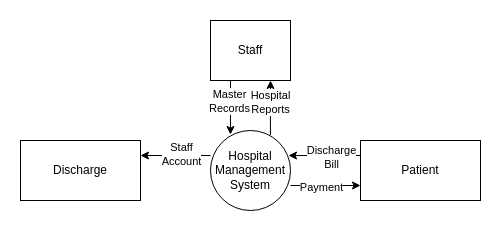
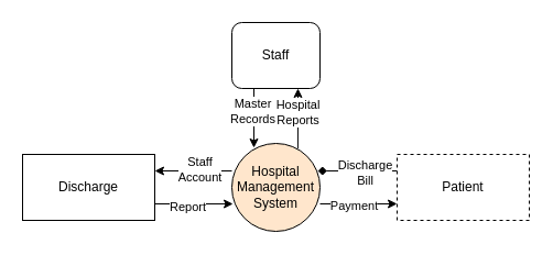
  <mxCell id="0" />
  <mxCell id="1" parent="0" />
- <mxCell id="2" value="Hospital Management System" style="ellipse;whiteSpace=wrap;html=1;aspect=fixed;" vertex="1" parent="1"><mxGeometry x="210" y="130" width="80" height="80" as="geometry" /></mxCell>
+ <mxCell id="2" value="Hospital Management System" style="ellipse;whiteSpace=wrap;html=1;aspect=fixed;fillColor=#ffe6cc;" vertex="1" parent="1"><mxGeometry x="210" y="130" width="80" height="80" as="geometry" /></mxCell>
+ <mxCell id="3" style="edgeStyle=none;rounded=0;orthogonalLoop=1;jettySize=auto;html=1;exitX=1;exitY=0.75;exitDx=0;exitDy=0;entryX=0.013;entryY=0.688;entryDx=0;entryDy=0;entryPerimeter=0;" edge="1" parent="1" source="5" target="2"><mxGeometry relative="1" as="geometry" /></mxCell>
+ <mxCell id="4" value="Report" style="edgeLabel;html=1;align=center;verticalAlign=middle;resizable=0;points=[];" vertex="1" connectable="0" parent="3"><mxGeometry x="-0.487" y="-2" relative="1" as="geometry"><mxPoint x="12" as="offset" /></mxGeometry></mxCell>
  <mxCell id="5" value="Discharge" style="rounded=0;whiteSpace=wrap;html=1;" vertex="1" parent="1"><mxGeometry x="20" y="140" width="120" height="60" as="geometry" /></mxCell>
- <mxCell id="6" style="edgeStyle=none;rounded=0;orthogonalLoop=1;jettySize=auto;html=1;exitX=0;exitY=0.25;exitDx=0;exitDy=0;entryX=0.975;entryY=0.313;entryDx=0;entryDy=0;entryPerimeter=0;" edge="1" parent="1" source="8" target="2"><mxGeometry relative="1" as="geometry" /></mxCell>
+ <mxCell id="6" style="edgeStyle=none;rounded=0;orthogonalLoop=1;jettySize=auto;html=1;exitX=0;exitY=0.25;exitDx=0;exitDy=0;entryX=0.975;entryY=0.313;entryDx=0;entryDy=0;entryPerimeter=0;endArrow=diamond;" edge="1" parent="1" source="8" target="2"><mxGeometry relative="1" as="geometry" /></mxCell>
  <mxCell id="7" value="Discharge &lt;br&gt;Bill" style="edgeLabel;html=1;align=center;verticalAlign=middle;resizable=0;points=[];" vertex="1" connectable="0" parent="6"><mxGeometry x="-0.179" y="1" relative="1" as="geometry"><mxPoint as="offset" /></mxGeometry></mxCell>
- <mxCell id="8" value="Patient" style="rounded=0;whiteSpace=wrap;html=1;" vertex="1" parent="1"><mxGeometry x="360" y="140" width="120" height="60" as="geometry" /></mxCell>
+ <mxCell id="8" value="Patient" style="rounded=0;whiteSpace=wrap;html=1;dashed=1;" vertex="1" parent="1"><mxGeometry x="360" y="140" width="120" height="60" as="geometry" /></mxCell>
  <mxCell id="9" style="edgeStyle=none;rounded=0;orthogonalLoop=1;jettySize=auto;html=1;exitX=0.25;exitY=1;exitDx=0;exitDy=0;entryX=0.25;entryY=0.05;entryDx=0;entryDy=0;entryPerimeter=0;" edge="1" parent="1" source="11" target="2"><mxGeometry relative="1" as="geometry" /></mxCell>
  <mxCell id="10" value="Master &lt;br&gt;Records" style="edgeLabel;html=1;align=center;verticalAlign=middle;resizable=0;points=[];" vertex="1" connectable="0" parent="9"><mxGeometry x="-0.481" y="-2" relative="1" as="geometry"><mxPoint y="6" as="offset" /></mxGeometry></mxCell>
- <mxCell id="11" value="Staff" style="rounded=0;whiteSpace=wrap;html=1;" vertex="1" parent="1"><mxGeometry x="210" y="20" width="80" height="60" as="geometry" /></mxCell>
+ <mxCell id="11" value="Staff" style="whiteSpace=wrap;html=1;rounded=1;" vertex="1" parent="1"><mxGeometry x="210" y="20" width="80" height="60" as="geometry" /></mxCell>
  <mxCell id="12" value="" style="endArrow=classic;html=1;rounded=0;" edge="1" parent="1"><mxGeometry width="50" height="50" relative="1" as="geometry"><mxPoint x="210" y="155" as="sourcePoint" /><mxPoint x="140" y="155" as="targetPoint" /></mxGeometry></mxCell>
  <mxCell id="13" value="Staff &lt;br&gt;Account" style="edgeLabel;html=1;align=center;verticalAlign=middle;resizable=0;points=[];" vertex="1" connectable="0" parent="12"><mxGeometry x="-0.251" y="-2" relative="1" as="geometry"><mxPoint x="-4" as="offset" /></mxGeometry></mxCell>
  <mxCell id="14" value="" style="endArrow=classic;html=1;rounded=0;entryX=0;entryY=0.75;entryDx=0;entryDy=0;" edge="1" parent="1" target="8"><mxGeometry width="50" height="50" relative="1" as="geometry"><mxPoint x="290" y="185" as="sourcePoint" /><mxPoint x="350" y="182" as="targetPoint" /></mxGeometry></mxCell>
  <mxCell id="15" value="Payment" style="edgeLabel;html=1;align=center;verticalAlign=middle;resizable=0;points=[];" vertex="1" connectable="0" parent="14"><mxGeometry x="-0.241" y="-1" relative="1" as="geometry"><mxPoint x="3" as="offset" /></mxGeometry></mxCell>
  <mxCell id="16" value="" style="endArrow=classic;html=1;rounded=0;entryX=0.75;entryY=1;entryDx=0;entryDy=0;exitX=0.749;exitY=0.057;exitDx=0;exitDy=0;exitPerimeter=0;" edge="1" parent="1" source="2" target="11"><mxGeometry width="50" height="50" relative="1" as="geometry"><mxPoint x="270" y="130" as="sourcePoint" /><mxPoint x="270" y="100" as="targetPoint" /></mxGeometry></mxCell>
  <mxCell id="17" value="Hospital &lt;br&gt;Reports" style="edgeLabel;html=1;align=center;verticalAlign=middle;resizable=0;points=[];" vertex="1" connectable="0" parent="16"><mxGeometry x="0.222" relative="1" as="geometry"><mxPoint as="offset" /></mxGeometry></mxCell>
